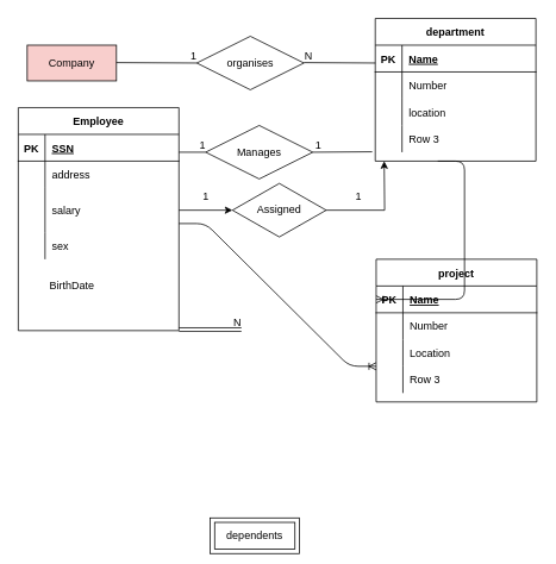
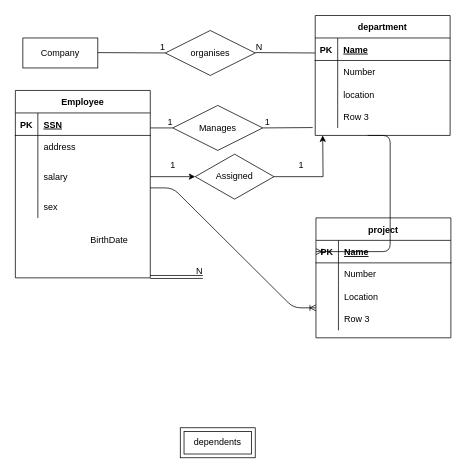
  <mxCell id="0" />
  <mxCell id="1" parent="0" />
- <mxCell id="2" value="Company" style="whiteSpace=wrap;html=1;align=center;fillColor=#f8cecc;" parent="1" vertex="1"><mxGeometry x="30" y="50" width="100" height="40" as="geometry" /></mxCell>
+ <mxCell id="2" value="Company" style="whiteSpace=wrap;html=1;align=center;" parent="1" vertex="1"><mxGeometry x="30" y="50" width="100" height="40" as="geometry" /></mxCell>
  <mxCell id="3" value="organises" style="shape=rhombus;perimeter=rhombusPerimeter;whiteSpace=wrap;html=1;align=center;" parent="1" vertex="1"><mxGeometry x="220" y="40" width="120" height="60" as="geometry" /></mxCell>
  <mxCell id="4" value="" style="endArrow=none;html=1;rounded=0;entryX=0;entryY=0.5;entryDx=0;entryDy=0;" parent="1" target="3" edge="1"><mxGeometry relative="1" as="geometry"><mxPoint x="130" y="69.5" as="sourcePoint" /><mxPoint x="290" y="69.5" as="targetPoint" /></mxGeometry></mxCell>
  <mxCell id="5" value="1" style="resizable=0;html=1;align=right;verticalAlign=bottom;" parent="4" connectable="0" vertex="1"><mxGeometry x="1" relative="1" as="geometry" /></mxCell>
  <mxCell id="6" value="" style="endArrow=none;html=1;rounded=0;" parent="1" edge="1"><mxGeometry relative="1" as="geometry"><mxPoint x="340" y="69.5" as="sourcePoint" /><mxPoint x="420" y="70" as="targetPoint" /></mxGeometry></mxCell>
  <mxCell id="7" value="N" style="resizable=0;html=1;align=right;verticalAlign=bottom;" parent="6" connectable="0" vertex="1"><mxGeometry x="1" relative="1" as="geometry"><mxPoint x="-70" as="offset" /></mxGeometry></mxCell>
  <mxCell id="8" value="department" style="shape=table;startSize=30;container=1;collapsible=1;childLayout=tableLayout;fixedRows=1;rowLines=0;fontStyle=1;align=center;resizeLast=1;" parent="1" vertex="1"><mxGeometry x="420" y="20" width="180" height="160" as="geometry" /></mxCell>
  <mxCell id="9" value="" style="shape=partialRectangle;collapsible=0;dropTarget=0;pointerEvents=0;fillColor=none;top=0;left=0;bottom=1;right=0;points=[[0,0.5],[1,0.5]];portConstraint=eastwest;" parent="8" vertex="1"><mxGeometry y="30" width="180" height="30" as="geometry" /></mxCell>
  <mxCell id="10" value="PK" style="shape=partialRectangle;connectable=0;fillColor=none;top=0;left=0;bottom=0;right=0;fontStyle=1;overflow=hidden;" parent="9" vertex="1"><mxGeometry width="30" height="30" as="geometry" /></mxCell>
  <mxCell id="11" value="Name" style="shape=partialRectangle;connectable=0;fillColor=none;top=0;left=0;bottom=0;right=0;align=left;spacingLeft=6;fontStyle=5;overflow=hidden;" parent="9" vertex="1"><mxGeometry x="30" width="150" height="30" as="geometry" /></mxCell>
  <mxCell id="12" value="" style="shape=partialRectangle;collapsible=0;dropTarget=0;pointerEvents=0;fillColor=none;top=0;left=0;bottom=0;right=0;points=[[0,0.5],[1,0.5]];portConstraint=eastwest;" parent="8" vertex="1"><mxGeometry y="60" width="180" height="30" as="geometry" /></mxCell>
  <mxCell id="13" value="" style="shape=partialRectangle;connectable=0;fillColor=none;top=0;left=0;bottom=0;right=0;editable=1;overflow=hidden;" parent="12" vertex="1"><mxGeometry width="30" height="30" as="geometry" /></mxCell>
  <mxCell id="14" value="Number" style="shape=partialRectangle;connectable=0;fillColor=none;top=0;left=0;bottom=0;right=0;align=left;spacingLeft=6;overflow=hidden;" parent="12" vertex="1"><mxGeometry x="30" width="150" height="30" as="geometry" /></mxCell>
  <mxCell id="15" value="" style="shape=partialRectangle;collapsible=0;dropTarget=0;pointerEvents=0;fillColor=none;top=0;left=0;bottom=0;right=0;points=[[0,0.5],[1,0.5]];portConstraint=eastwest;" parent="8" vertex="1"><mxGeometry y="90" width="180" height="30" as="geometry" /></mxCell>
  <mxCell id="16" value="" style="shape=partialRectangle;connectable=0;fillColor=none;top=0;left=0;bottom=0;right=0;editable=1;overflow=hidden;" parent="15" vertex="1"><mxGeometry width="30" height="30" as="geometry" /></mxCell>
  <mxCell id="17" value="location " style="shape=partialRectangle;connectable=0;fillColor=none;top=0;left=0;bottom=0;right=0;align=left;spacingLeft=6;overflow=hidden;" parent="15" vertex="1"><mxGeometry x="30" width="150" height="30" as="geometry" /></mxCell>
  <mxCell id="18" value="" style="shape=partialRectangle;collapsible=0;dropTarget=0;pointerEvents=0;fillColor=none;top=0;left=0;bottom=0;right=0;points=[[0,0.5],[1,0.5]];portConstraint=eastwest;" parent="8" vertex="1"><mxGeometry y="120" width="180" height="30" as="geometry" /></mxCell>
  <mxCell id="19" value="" style="shape=partialRectangle;connectable=0;fillColor=none;top=0;left=0;bottom=0;right=0;editable=1;overflow=hidden;" parent="18" vertex="1"><mxGeometry width="30" height="30" as="geometry" /></mxCell>
  <mxCell id="20" value="Row 3" style="shape=partialRectangle;connectable=0;fillColor=none;top=0;left=0;bottom=0;right=0;align=left;spacingLeft=6;overflow=hidden;" parent="18" vertex="1"><mxGeometry x="30" width="150" height="30" as="geometry" /></mxCell>
  <mxCell id="21" value="project" style="shape=table;startSize=30;container=1;collapsible=1;childLayout=tableLayout;fixedRows=1;rowLines=0;fontStyle=1;align=center;resizeLast=1;" parent="1" vertex="1"><mxGeometry x="421" y="290" width="180" height="160" as="geometry" /></mxCell>
  <mxCell id="22" value="" style="shape=partialRectangle;collapsible=0;dropTarget=0;pointerEvents=0;fillColor=none;top=0;left=0;bottom=1;right=0;points=[[0,0.5],[1,0.5]];portConstraint=eastwest;" parent="21" vertex="1"><mxGeometry y="30" width="180" height="30" as="geometry" /></mxCell>
  <mxCell id="23" value="PK" style="shape=partialRectangle;connectable=0;fillColor=none;top=0;left=0;bottom=0;right=0;fontStyle=1;overflow=hidden;" parent="22" vertex="1"><mxGeometry width="30" height="30" as="geometry" /></mxCell>
  <mxCell id="24" value="Name" style="shape=partialRectangle;connectable=0;fillColor=none;top=0;left=0;bottom=0;right=0;align=left;spacingLeft=6;fontStyle=5;overflow=hidden;" parent="22" vertex="1"><mxGeometry x="30" width="150" height="30" as="geometry" /></mxCell>
  <mxCell id="25" value="" style="shape=partialRectangle;collapsible=0;dropTarget=0;pointerEvents=0;fillColor=none;top=0;left=0;bottom=0;right=0;points=[[0,0.5],[1,0.5]];portConstraint=eastwest;" parent="21" vertex="1"><mxGeometry y="60" width="180" height="30" as="geometry" /></mxCell>
  <mxCell id="26" value="" style="shape=partialRectangle;connectable=0;fillColor=none;top=0;left=0;bottom=0;right=0;editable=1;overflow=hidden;" parent="25" vertex="1"><mxGeometry width="30" height="30" as="geometry" /></mxCell>
  <mxCell id="27" value="Number" style="shape=partialRectangle;connectable=0;fillColor=none;top=0;left=0;bottom=0;right=0;align=left;spacingLeft=6;overflow=hidden;" parent="25" vertex="1"><mxGeometry x="30" width="150" height="30" as="geometry" /></mxCell>
  <mxCell id="28" value="" style="shape=partialRectangle;collapsible=0;dropTarget=0;pointerEvents=0;fillColor=none;top=0;left=0;bottom=0;right=0;points=[[0,0.5],[1,0.5]];portConstraint=eastwest;" parent="21" vertex="1"><mxGeometry y="90" width="180" height="30" as="geometry" /></mxCell>
  <mxCell id="29" value="" style="shape=partialRectangle;connectable=0;fillColor=none;top=0;left=0;bottom=0;right=0;editable=1;overflow=hidden;" parent="28" vertex="1"><mxGeometry width="30" height="30" as="geometry" /></mxCell>
  <mxCell id="30" value="Location" style="shape=partialRectangle;connectable=0;fillColor=none;top=0;left=0;bottom=0;right=0;align=left;spacingLeft=6;overflow=hidden;" parent="28" vertex="1"><mxGeometry x="30" width="150" height="30" as="geometry" /></mxCell>
  <mxCell id="31" value="" style="shape=partialRectangle;collapsible=0;dropTarget=0;pointerEvents=0;fillColor=none;top=0;left=0;bottom=0;right=0;points=[[0,0.5],[1,0.5]];portConstraint=eastwest;" parent="21" vertex="1"><mxGeometry y="120" width="180" height="30" as="geometry" /></mxCell>
  <mxCell id="32" value="" style="shape=partialRectangle;connectable=0;fillColor=none;top=0;left=0;bottom=0;right=0;editable=1;overflow=hidden;" parent="31" vertex="1"><mxGeometry width="30" height="30" as="geometry" /></mxCell>
  <mxCell id="33" value="Row 3" style="shape=partialRectangle;connectable=0;fillColor=none;top=0;left=0;bottom=0;right=0;align=left;spacingLeft=6;overflow=hidden;" parent="31" vertex="1"><mxGeometry x="30" width="150" height="30" as="geometry" /></mxCell>
- <mxCell id="34" value="dependents" style="shape=ext;margin=3;double=1;whiteSpace=wrap;html=1;align=center;" parent="1" vertex="1"><mxGeometry x="235" y="580" width="100" height="40" as="geometry" /></mxCell>
+ <mxCell id="34" value="dependents" style="shape=ext;margin=3;double=1;whiteSpace=wrap;html=1;align=center;" parent="1" vertex="1"><mxGeometry x="240" y="570" width="100" height="40" as="geometry" /></mxCell>
  <mxCell id="35" value="" style="edgeStyle=entityRelationEdgeStyle;fontSize=12;html=1;endArrow=ERoneToMany;entryX=0;entryY=0.5;entryDx=0;entryDy=0;" parent="1" target="22" edge="1"><mxGeometry width="100" height="100" relative="1" as="geometry"><mxPoint x="490" y="180" as="sourcePoint" /><mxPoint x="520" y="260" as="targetPoint" /></mxGeometry></mxCell>
  <mxCell id="36" value="Manages" style="shape=rhombus;perimeter=rhombusPerimeter;whiteSpace=wrap;html=1;align=center;direction=west;" parent="1" vertex="1"><mxGeometry x="230" y="140" width="120" height="60" as="geometry" /></mxCell>
  <mxCell id="37" value="Employee" style="shape=table;startSize=30;container=1;collapsible=1;childLayout=tableLayout;fixedRows=1;rowLines=0;fontStyle=1;align=center;resizeLast=1;" parent="1" vertex="1"><mxGeometry x="20" y="120" width="180" height="250" as="geometry" /></mxCell>
  <mxCell id="38" value="" style="shape=partialRectangle;collapsible=0;dropTarget=0;pointerEvents=0;fillColor=none;top=0;left=0;bottom=1;right=0;points=[[0,0.5],[1,0.5]];portConstraint=eastwest;" parent="37" vertex="1"><mxGeometry y="30" width="180" height="30" as="geometry" /></mxCell>
  <mxCell id="39" value="PK" style="shape=partialRectangle;connectable=0;fillColor=none;top=0;left=0;bottom=0;right=0;fontStyle=1;overflow=hidden;" parent="38" vertex="1"><mxGeometry width="30" height="30" as="geometry" /></mxCell>
  <mxCell id="40" value="SSN" style="shape=partialRectangle;connectable=0;fillColor=none;top=0;left=0;bottom=0;right=0;align=left;spacingLeft=6;fontStyle=5;overflow=hidden;" parent="38" vertex="1"><mxGeometry x="30" width="150" height="30" as="geometry" /></mxCell>
  <mxCell id="41" value="" style="shape=partialRectangle;collapsible=0;dropTarget=0;pointerEvents=0;fillColor=none;top=0;left=0;bottom=0;right=0;points=[[0,0.5],[1,0.5]];portConstraint=eastwest;" parent="37" vertex="1"><mxGeometry y="60" width="180" height="30" as="geometry" /></mxCell>
  <mxCell id="42" value="" style="shape=partialRectangle;connectable=0;fillColor=none;top=0;left=0;bottom=0;right=0;editable=1;overflow=hidden;" parent="41" vertex="1"><mxGeometry width="30" height="30" as="geometry" /></mxCell>
  <mxCell id="43" value="address" style="shape=partialRectangle;connectable=0;fillColor=none;top=0;left=0;bottom=0;right=0;align=left;spacingLeft=6;overflow=hidden;" parent="41" vertex="1"><mxGeometry x="30" width="150" height="30" as="geometry" /></mxCell>
  <mxCell id="44" value="" style="shape=partialRectangle;collapsible=0;dropTarget=0;pointerEvents=0;fillColor=none;top=0;left=0;bottom=0;right=0;points=[[0,0.5],[1,0.5]];portConstraint=eastwest;" parent="37" vertex="1"><mxGeometry y="90" width="180" height="50" as="geometry" /></mxCell>
  <mxCell id="45" value="" style="shape=partialRectangle;connectable=0;fillColor=none;top=0;left=0;bottom=0;right=0;editable=1;overflow=hidden;" parent="44" vertex="1"><mxGeometry width="30" height="50" as="geometry" /></mxCell>
  <mxCell id="46" value="salary" style="shape=partialRectangle;connectable=0;fillColor=none;top=0;left=0;bottom=0;right=0;align=left;spacingLeft=6;overflow=hidden;" parent="44" vertex="1"><mxGeometry x="30" width="150" height="50" as="geometry" /></mxCell>
  <mxCell id="47" value="" style="shape=partialRectangle;collapsible=0;dropTarget=0;pointerEvents=0;fillColor=none;top=0;left=0;bottom=0;right=0;points=[[0,0.5],[1,0.5]];portConstraint=eastwest;" parent="37" vertex="1"><mxGeometry y="140" width="180" height="30" as="geometry" /></mxCell>
  <mxCell id="48" value="" style="shape=partialRectangle;connectable=0;fillColor=none;top=0;left=0;bottom=0;right=0;editable=1;overflow=hidden;" parent="47" vertex="1"><mxGeometry width="30" height="30" as="geometry" /></mxCell>
  <mxCell id="49" value="sex" style="shape=partialRectangle;connectable=0;fillColor=none;top=0;left=0;bottom=0;right=0;align=left;spacingLeft=6;overflow=hidden;" parent="47" vertex="1"><mxGeometry x="30" width="150" height="30" as="geometry" /></mxCell>
  <mxCell id="50" value="" style="endArrow=none;html=1;rounded=0;entryX=1;entryY=0.5;entryDx=0;entryDy=0;" parent="1" target="36" edge="1"><mxGeometry relative="1" as="geometry"><mxPoint x="200" y="170" as="sourcePoint" /><mxPoint x="320" y="169.41" as="targetPoint" /></mxGeometry></mxCell>
  <mxCell id="51" value="1" style="resizable=0;html=1;align=right;verticalAlign=bottom;" parent="50" connectable="0" vertex="1"><mxGeometry x="1" relative="1" as="geometry" /></mxCell>
  <mxCell id="52" value="" style="endArrow=none;html=1;rounded=0;entryX=-0.019;entryY=0.984;entryDx=0;entryDy=0;entryPerimeter=0;" parent="1" target="18" edge="1"><mxGeometry relative="1" as="geometry"><mxPoint x="350" y="170" as="sourcePoint" /><mxPoint x="440" y="169.41" as="targetPoint" /></mxGeometry></mxCell>
  <mxCell id="53" value="1" style="resizable=0;html=1;align=right;verticalAlign=bottom;" parent="52" connectable="0" vertex="1"><mxGeometry x="1" relative="1" as="geometry"><mxPoint x="-57.06" y="0.48" as="offset" /></mxGeometry></mxCell>
  <mxCell id="54" value="" style="edgeStyle=entityRelationEdgeStyle;fontSize=12;html=1;endArrow=ERoneToMany;entryX=0;entryY=0.75;entryDx=0;entryDy=0;" parent="1" target="21" edge="1"><mxGeometry width="100" height="100" relative="1" as="geometry"><mxPoint x="200" y="250" as="sourcePoint" /><mxPoint x="410" y="410" as="targetPoint" /></mxGeometry></mxCell>
- <mxCell id="55" value="BirthDate" style="text;html=1;align=center;verticalAlign=middle;resizable=0;points=[];autosize=1;" parent="1" vertex="1"><mxGeometry x="50" y="310" width="60" height="20" as="geometry" /></mxCell>
+ <mxCell id="55" value="BirthDate" style="text;html=1;align=center;verticalAlign=middle;resizable=0;points=[];autosize=1;" parent="1" vertex="1"><mxGeometry x="115" y="310" width="60" height="20" as="geometry" /></mxCell>
  <mxCell id="56" value="" style="shape=link;html=1;rounded=0;" parent="1" edge="1"><mxGeometry relative="1" as="geometry"><mxPoint x="200" y="368.82" as="sourcePoint" /><mxPoint x="270" y="368.82" as="targetPoint" /></mxGeometry></mxCell>
  <mxCell id="57" value="N" style="resizable=0;html=1;align=right;verticalAlign=bottom;" parent="56" connectable="0" vertex="1"><mxGeometry x="1" relative="1" as="geometry" /></mxCell>
  <mxCell id="58" style="edgeStyle=orthogonalEdgeStyle;rounded=0;orthogonalLoop=1;jettySize=auto;html=1;" parent="1" source="61" edge="1"><mxGeometry relative="1" as="geometry"><mxPoint x="430" y="180" as="targetPoint" /></mxGeometry></mxCell>
  <mxCell id="59" value="1" style="text;html=1;align=center;verticalAlign=middle;resizable=0;points=[];autosize=1;" parent="1" vertex="1"><mxGeometry x="220" y="210" width="20" height="20" as="geometry" /></mxCell>
  <mxCell id="60" value="1" style="text;html=1;align=center;verticalAlign=middle;resizable=0;points=[];autosize=1;" parent="1" vertex="1"><mxGeometry x="391" y="210" width="20" height="20" as="geometry" /></mxCell>
  <mxCell id="61" value="Assigned" style="shape=rhombus;perimeter=rhombusPerimeter;whiteSpace=wrap;html=1;align=center;" parent="1" vertex="1"><mxGeometry x="260" y="205" width="105" height="60" as="geometry" /></mxCell>
  <mxCell id="62" style="edgeStyle=orthogonalEdgeStyle;rounded=0;orthogonalLoop=1;jettySize=auto;html=1;" parent="1" source="44" target="61" edge="1"><mxGeometry relative="1" as="geometry"><mxPoint x="430" y="180" as="targetPoint" /><mxPoint x="200" y="235.059" as="sourcePoint" /></mxGeometry></mxCell>
